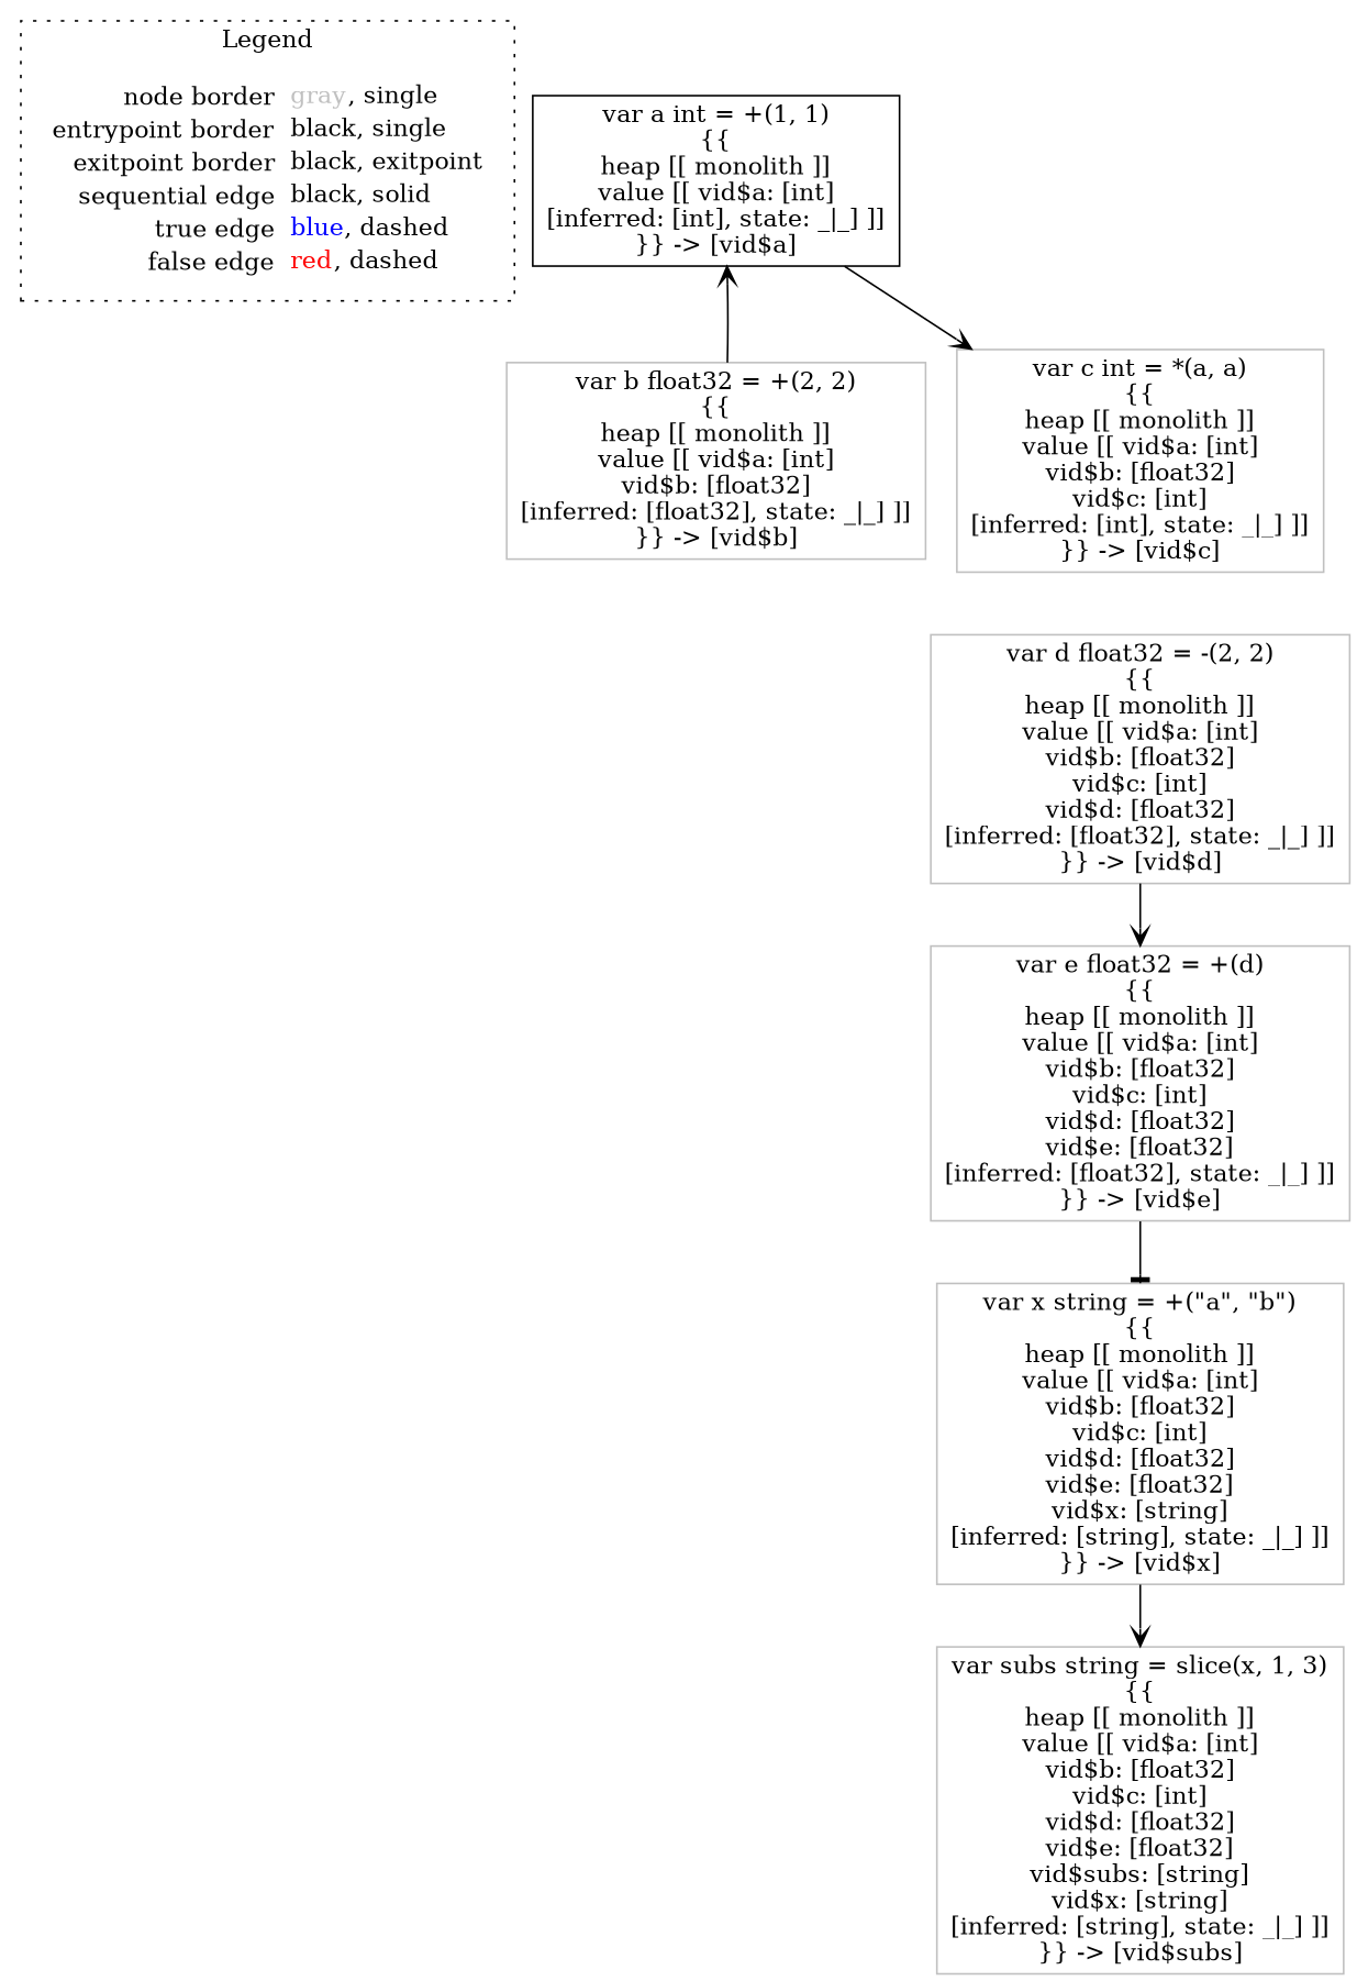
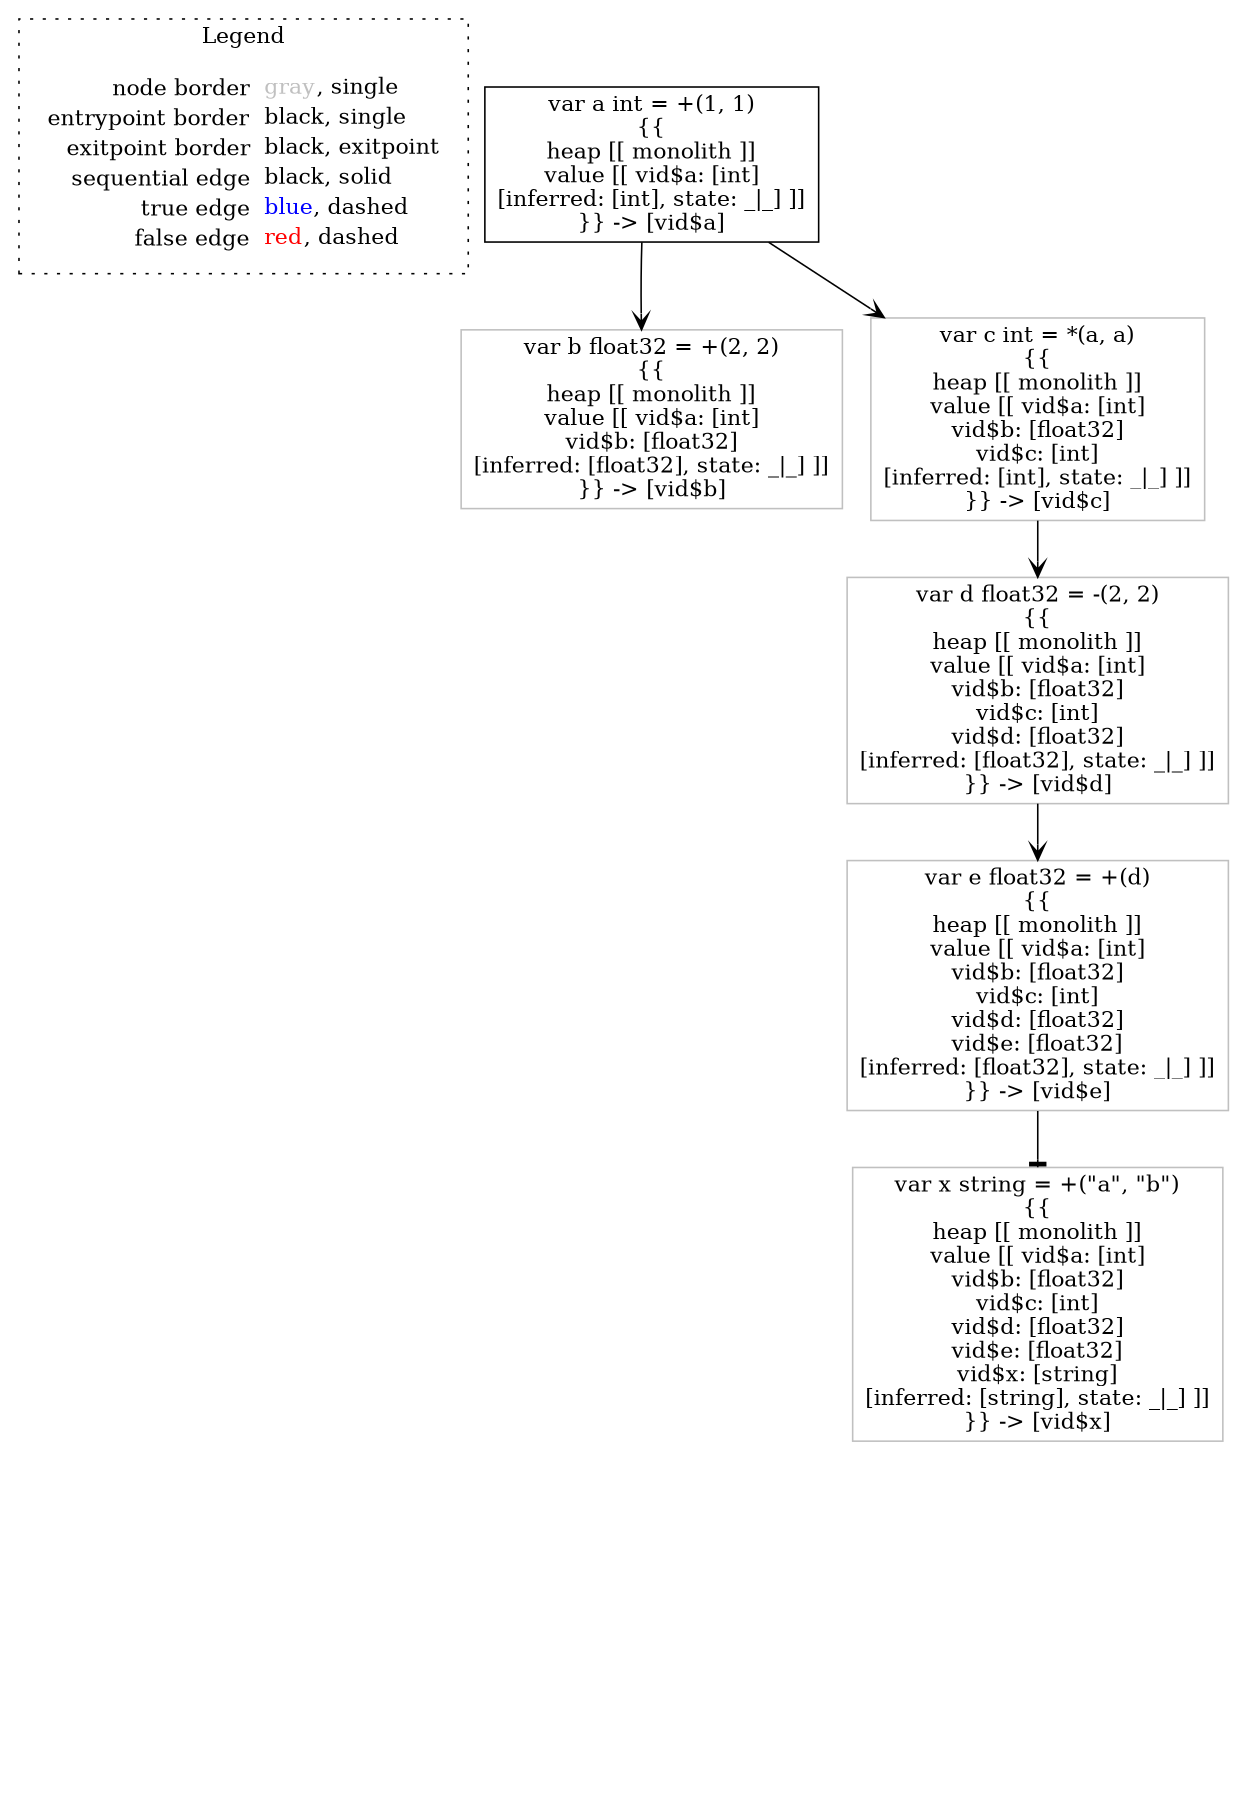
  digraph {
    node [shape=rect color=gray]
    edge [arrowhead=vee color=black]
    n1 [label=<<table border="0" cellpadding="2" cellspacing="0" cellborder="0"><tr><td align="right">node border&nbsp;</td><td align="left"><font color="gray">gray</font>, single</td></tr><tr><td align="right">entrypoint border&nbsp;</td><td align="left"><font color="black">black</font>, single</td></tr><tr><td align="right">exitpoint border&nbsp;</td><td align="left"><font color="black">black</font>, exitpoint</td></tr><tr><td align="right">sequential edge&nbsp;</td><td align="left"><font color="black">black</font>, solid</td></tr><tr><td align="right">true edge&nbsp;</td><td align="left"><font color="blue">blue</font>, dashed</td></tr><tr><td align="right">false edge&nbsp;</td><td align="left"><font color="red">red</font>, dashed</td></tr></table>> shape=plaintext color=""]
    n2 [color=black label=<var a int = +(1, 1)<BR/>{{<BR/>heap [[ monolith ]]<BR/>value [[ vid$a: [int]<BR/>[inferred: [int], state: _|_] ]]<BR/>}} -&gt; [vid$a]>]
    n3 [label=<var b float32 = +(2, 2)<BR/>{{<BR/>heap [[ monolith ]]<BR/>value [[ vid$a: [int]<BR/>vid$b: [float32]<BR/>[inferred: [float32], state: _|_] ]]<BR/>}} -&gt; [vid$b]>]
    n4 [label=<var c int = *(a, a)<BR/>{{<BR/>heap [[ monolith ]]<BR/>value [[ vid$a: [int]<BR/>vid$b: [float32]<BR/>vid$c: [int]<BR/>[inferred: [int], state: _|_] ]]<BR/>}} -&gt; [vid$c]>]
    n5 [label=<var x string = +(&quot;a&quot;, &quot;b&quot;)<BR/>{{<BR/>heap [[ monolith ]]<BR/>value [[ vid$a: [int]<BR/>vid$b: [float32]<BR/>vid$c: [int]<BR/>vid$d: [float32]<BR/>vid$e: [float32]<BR/>vid$x: [string]<BR/>[inferred: [string], state: _|_] ]]<BR/>}} -&gt; [vid$x]>]
-   n6 [label=<var subs string = slice(x, 1, 3)<BR/>{{<BR/>heap [[ monolith ]]<BR/>value [[ vid$a: [int]<BR/>vid$b: [float32]<BR/>vid$c: [int]<BR/>vid$d: [float32]<BR/>vid$e: [float32]<BR/>vid$subs: [string]<BR/>vid$x: [string]<BR/>[inferred: [string], state: _|_] ]]<BR/>}} -&gt; [vid$subs]>]
    n7 [label=<var d float32 = -(2, 2)<BR/>{{<BR/>heap [[ monolith ]]<BR/>value [[ vid$a: [int]<BR/>vid$b: [float32]<BR/>vid$c: [int]<BR/>vid$d: [float32]<BR/>[inferred: [float32], state: _|_] ]]<BR/>}} -&gt; [vid$d]>]
    n8 [label=<var e float32 = +(d)<BR/>{{<BR/>heap [[ monolith ]]<BR/>value [[ vid$a: [int]<BR/>vid$b: [float32]<BR/>vid$c: [int]<BR/>vid$d: [float32]<BR/>vid$e: [float32]<BR/>[inferred: [float32], state: _|_] ]]<BR/>}} -&gt; [vid$e]>]
    subgraph cluster_1 {
      label=Legend
      style=dotted
      n1
    }
-   n3 -> n2
+   n2 -> n3
    n2 -> n4
-   n5 -> n6
+   n4 -> n7
    n7 -> n8
    n8 -> n5 [arrowhead=tee]
  }
